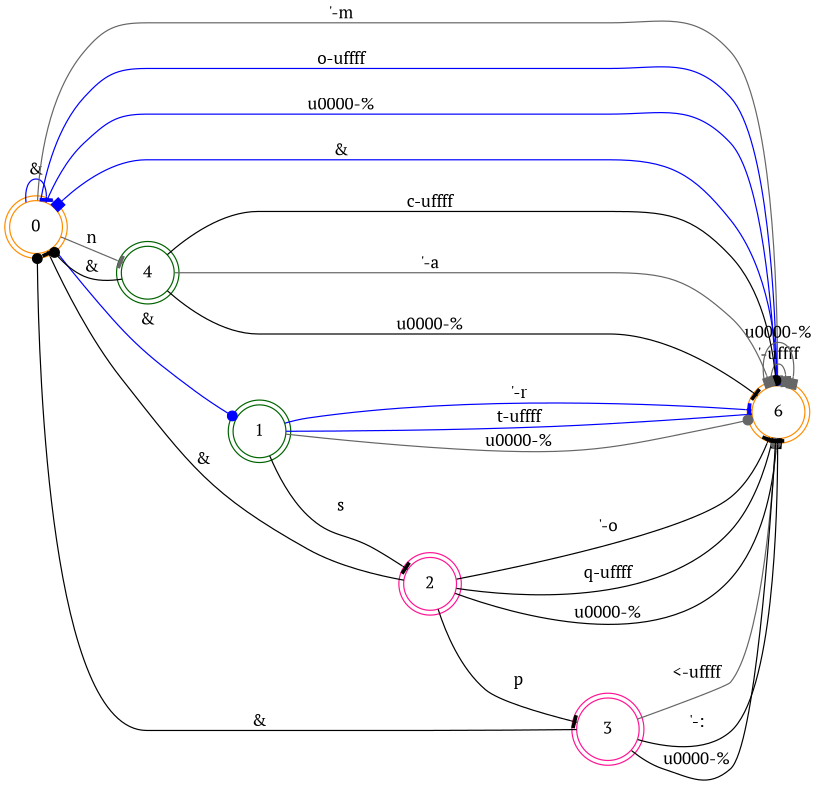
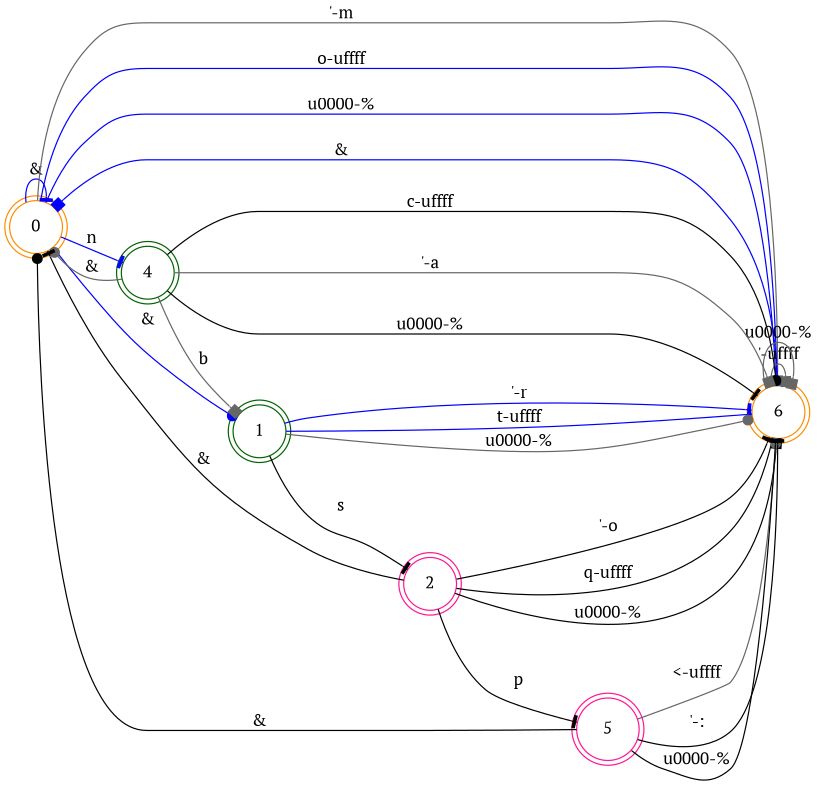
  digraph {
    fontname="PT Serif"
    rankdir=LR
    node [color=darkorange fontname="PT Serif" shape=doublecircle]
    edge [arrowhead=tee color=black fontname="PT Serif"]
    0
    n2 [label=6]
    4 [color=darkgreen]
    1 [color=darkgreen]
    2 [color=deeppink]
-   3 [color=deeppink]
+   3 [color=deeppink label=5]
    0 -> 0 [color=blue label="&"]
    0 -> n2 [arrowhead=box color=gray40 label="'-m"]
    0 -> n2 [color=blue label="o-\uffff"]
    0 -> n2 [arrowhead=dot color=blue label="\u0000-%"]
-   0 -> 4 [color=gray40 label=n]
+   0 -> 4 [color=blue label=n]
    0 -> 1 [arrowhead=dot color=blue label="&"]
    n2 -> 0 [arrowhead=box color=blue label="&"]
    n2 -> n2 [arrowhead=box color=gray40 label="'-\uffff"]
    n2 -> n2 [arrowhead=box color=gray40 label="\u0000-%"]
-   4 -> 0 [arrowhead=dot label="&"]
+   4 -> 0 [arrowhead=dot color=gray40 label="&"]
    4 -> n2 [arrowhead=dot label="c-\uffff"]
    4 -> n2 [arrowhead=box color=gray40 label="'-a"]
    4 -> n2 [label="\u0000-%"]
+   4 -> 1 [arrowhead=box color=gray40 label=b]
    1 -> n2 [color=blue label="'-r"]
    1 -> n2 [color=blue label="t-\uffff"]
    1 -> n2 [arrowhead=dot color=gray40 label="\u0000-%"]
    1 -> 2 [label=s]
    2 -> 0 [label="&"]
    2 -> n2 [label="'-o"]
    2 -> n2 [label="q-\uffff"]
    2 -> n2 [arrowhead=box label="\u0000-%"]
    2 -> 3 [label=p]
    3 -> 0 [arrowhead=dot label="&"]
    3 -> n2 [arrowhead=dot color=gray40 label="<-\uffff"]
    3 -> n2 [label="'-:"]
    3 -> n2 [label="\u0000-%"]
  }
